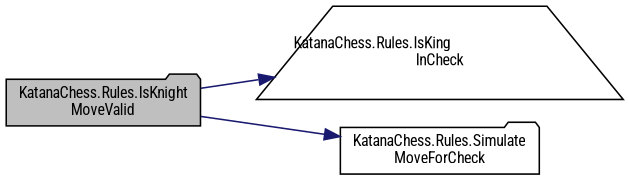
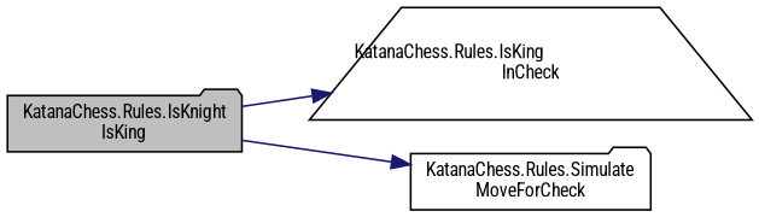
  digraph {
    fontname="Roboto Condensed"
    rankdir=LR
    node [color=black fillcolor=white fontname="Roboto Condensed" fontsize=10 shape=folder style=filled]
    edge [color=midnightblue fontname="Roboto Condensed" fontsize=10 labelfontname=Helvetica labelfontsize=10 style=solid]
-   n1 [fillcolor=grey75 fontcolor=black height=0.2 label="KatanaChess.Rules.IsKnight\lMoveValid" width=0.4]
+   n1 [fillcolor=grey75 fontcolor=black height=0.2 label="KatanaChess.Rules.IsKnight\lIsKing" width=0.4]
    n2 [height=0.2 label="KatanaChess.Rules.IsKing\lInCheck" shape=trapezium width=0.4]
    n3 [height=0.2 label="KatanaChess.Rules.Simulate\lMoveForCheck" width=0.4]
    n1 -> n2
    n1 -> n3
  }
